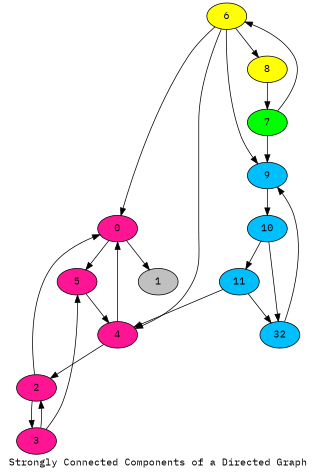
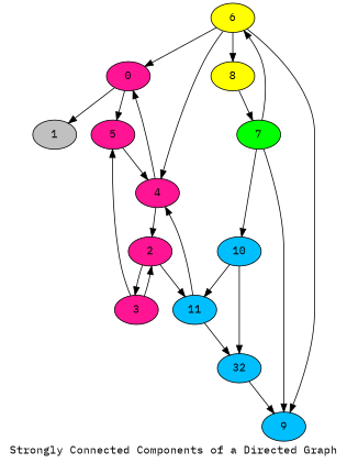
  digraph {
    fontname="IBM Plex Mono"
    label="Strongly Connected Components of a Directed Graph"
    node [color=black fillcolor=deeppink fontname="IBM Plex Mono" style=filled]
    edge [fontname="IBM Plex Mono"]
    1 [fillcolor=grey]
    0
    5
    4
    2
    3
    6 [fillcolor=yellow]
    8 [fillcolor=yellow]
    9 [fillcolor=deepskyblue]
    7 [fillcolor=green]
    10 [fillcolor=deepskyblue]
    11 [fillcolor=deepskyblue]
    n13 [fillcolor=deepskyblue label=32]
    0 -> 1
    0 -> 5
    5 -> 4
    4 -> 0
    4 -> 2
-   2 -> 0
+   2 -> 11
    2 -> 3
    3 -> 5
    3 -> 2
    6 -> 0
    6 -> 4
    6 -> 8
    6 -> 9
    8 -> 7
-   9 -> 10
+   7 -> 10
    7 -> 6
    7 -> 9
    10 -> 11
    10 -> n13
    11 -> 4
    11 -> n13
    n13 -> 9
  }
